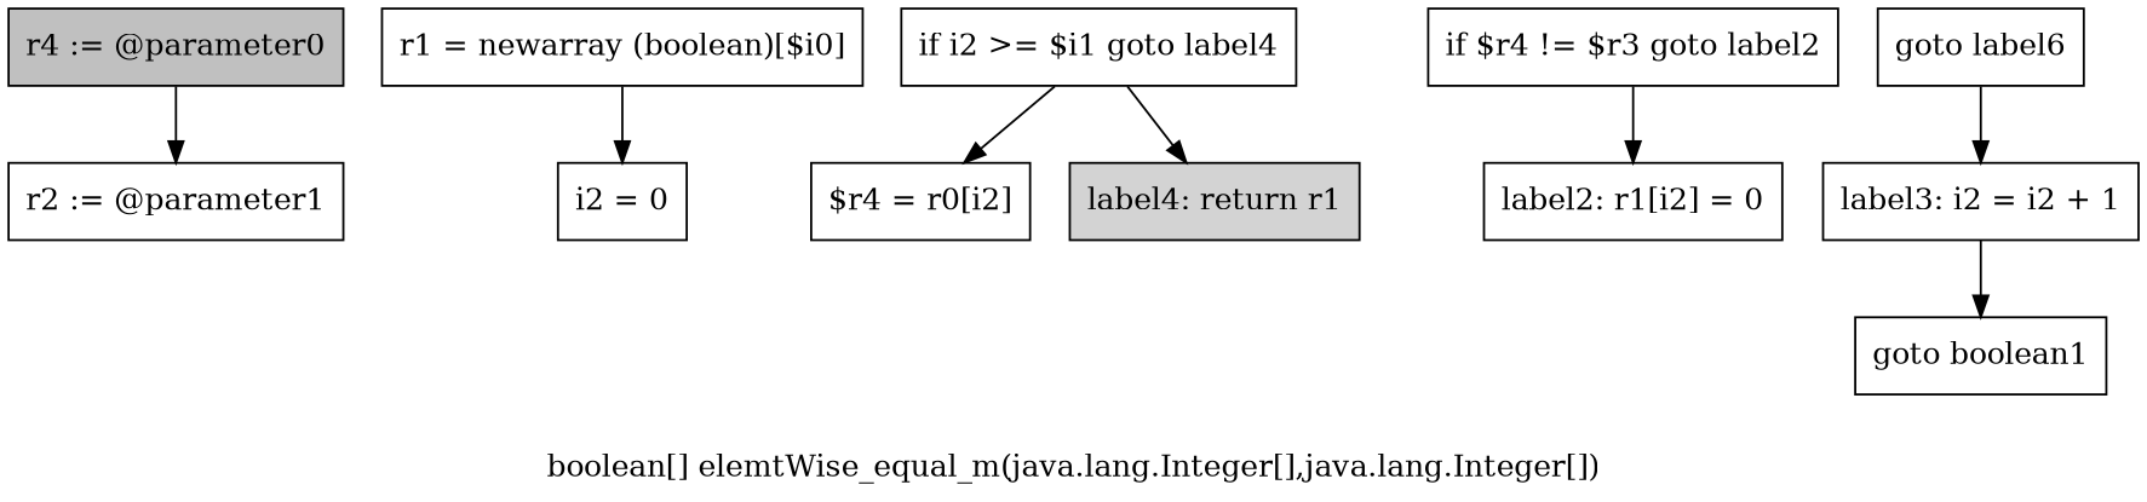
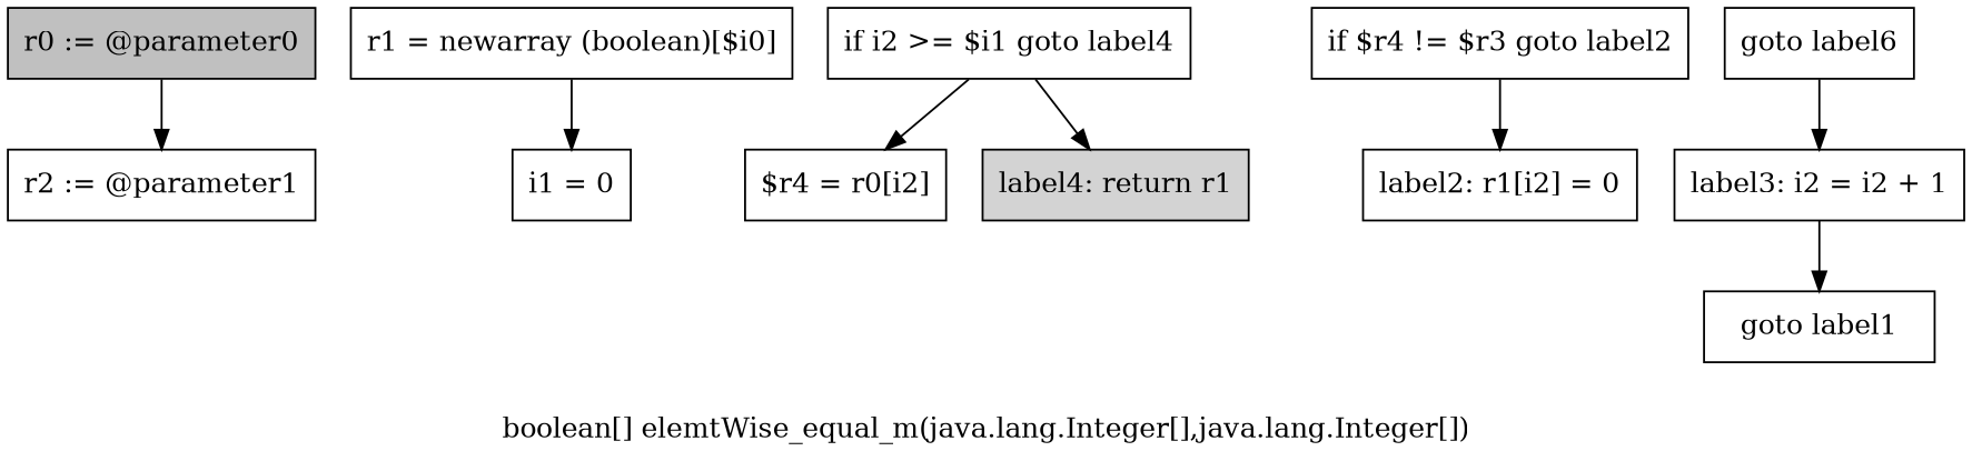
  digraph {
    label="boolean[] elemtWise_equal_m(java.lang.Integer[],java.lang.Integer[])"
    node [shape=box]
-   n1 [fillcolor=gray label="r4 := @parameter0" style=filled]
+   n1 [fillcolor=gray label="r0 := @parameter0" style=filled]
    n2 [label="r2 := @parameter1"]
    n3 [label="r1 = newarray (boolean)[$i0]"]
-   n4 [label="i2 = 0"]
+   n4 [label="i1 = 0"]
    n5 [label="if i2 >= $i1 goto label4"]
    n6 [label="$r4 = r0[i2]"]
    n7 [fillcolor=lightgray label="label4: return r1" style=filled]
    n8 [label="if $r4 != $r3 goto label2"]
    n9 [label="label2: r1[i2] = 0"]
    n10 [label="goto label6"]
    n11 [label="label3: i2 = i2 + 1"]
-   n12 [label="goto boolean1"]
+   n12 [label="goto label1"]
    n1 -> n2
    n3 -> n4
    n5 -> n6
    n5 -> n7
    n8 -> n9
    n10 -> n11
    n11 -> n12
  }
